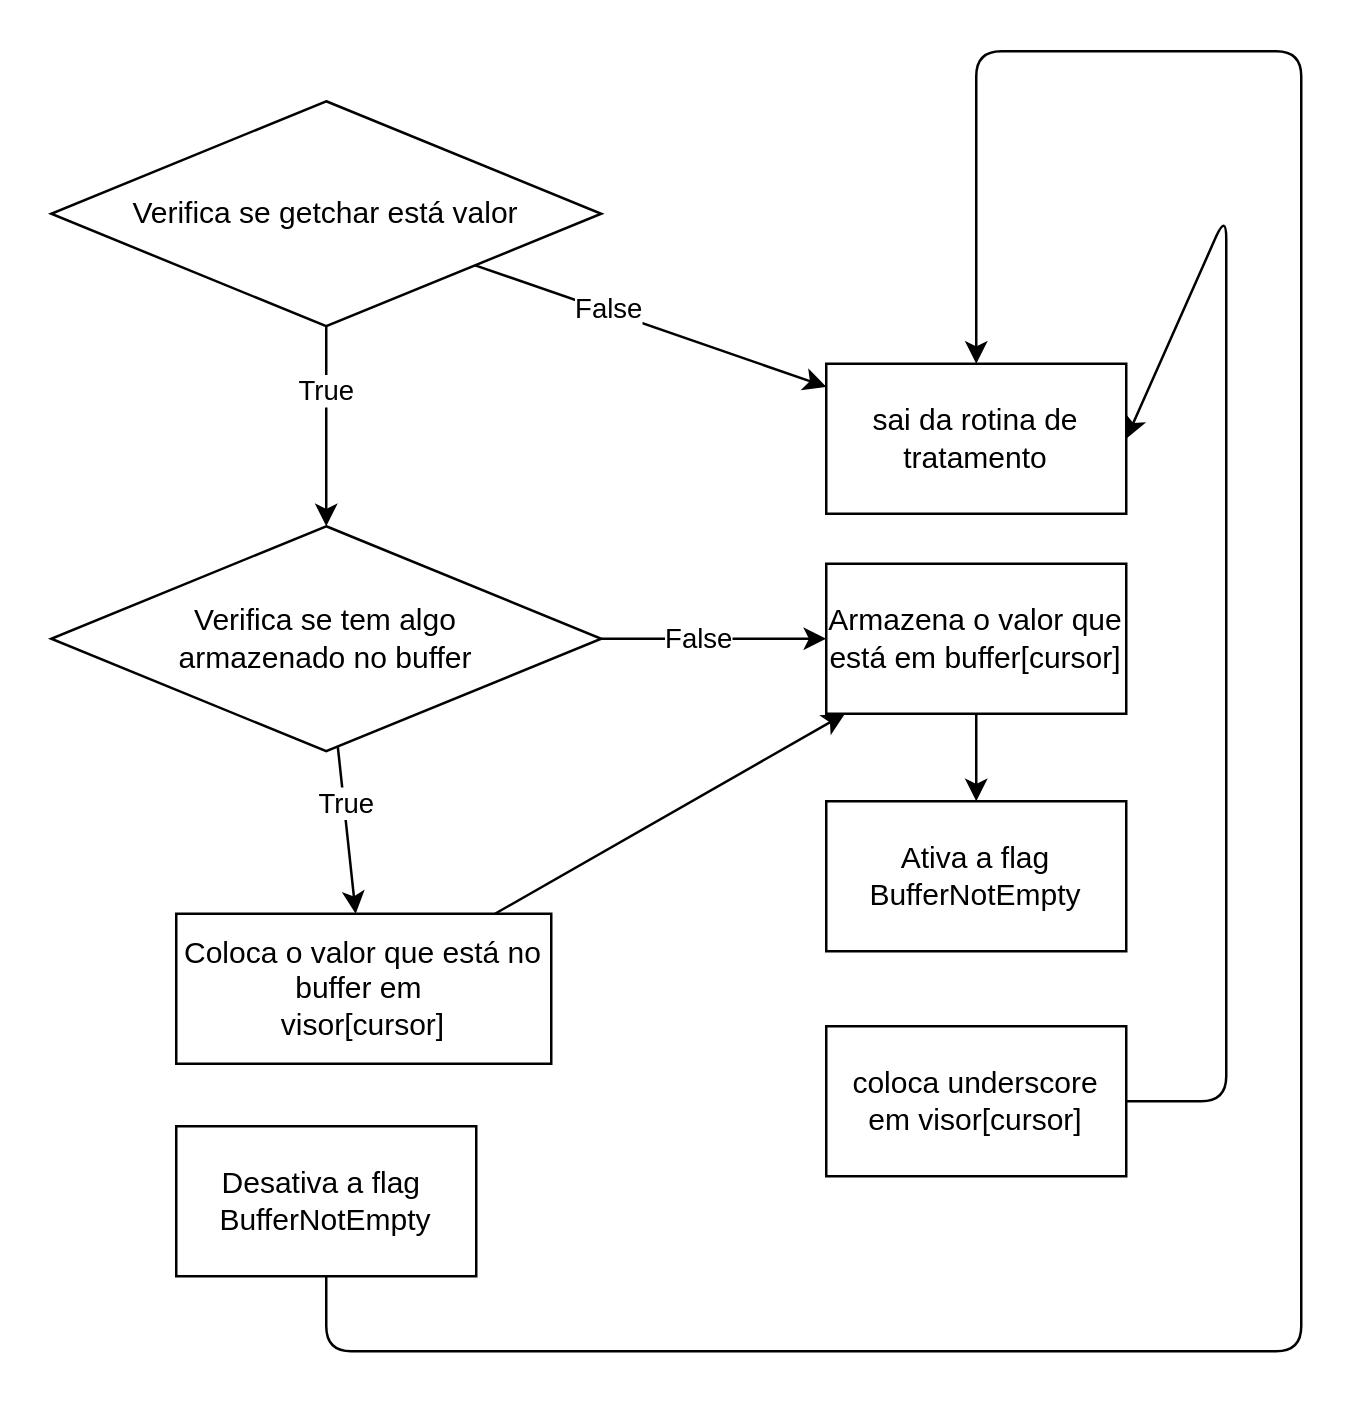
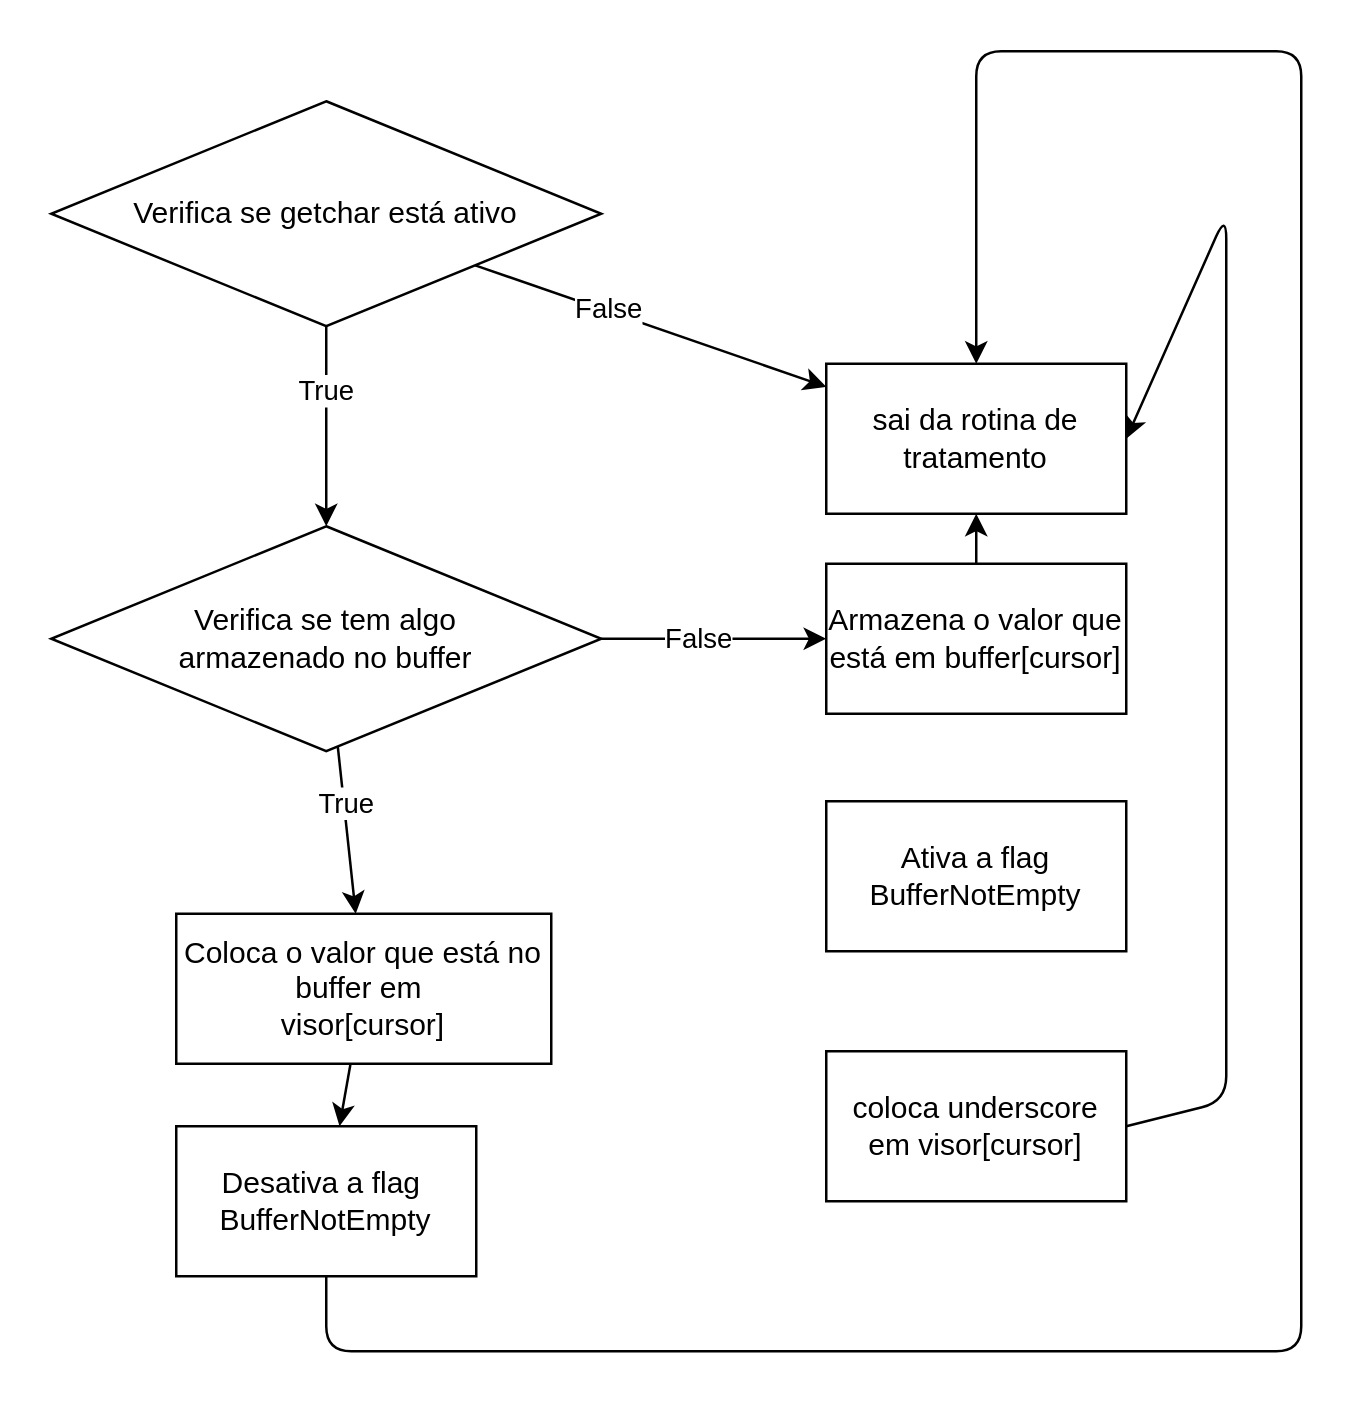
  <mxCell id="0" />
  <mxCell id="1" parent="0" />
  <mxCell id="2" value="" style="edgeStyle=none;html=1;" edge="1" parent="1" source="6" target="7"><mxGeometry relative="1" as="geometry" /></mxCell>
  <mxCell id="3" value="False" style="edgeLabel;html=1;align=center;verticalAlign=middle;resizable=0;points=[];" vertex="1" connectable="0" parent="2"><mxGeometry x="-0.244" y="1" relative="1" as="geometry"><mxPoint as="offset" /></mxGeometry></mxCell>
  <mxCell id="4" value="" style="edgeStyle=none;html=1;" edge="1" parent="1" source="6" target="12"><mxGeometry relative="1" as="geometry" /></mxCell>
  <mxCell id="5" value="True" style="edgeLabel;html=1;align=center;verticalAlign=middle;resizable=0;points=[];" vertex="1" connectable="0" parent="4"><mxGeometry x="-0.375" y="-1" relative="1" as="geometry"><mxPoint as="offset" /></mxGeometry></mxCell>
- <mxCell id="6" value="Verifica se getchar está valor" style="rhombus;whiteSpace=wrap;html=1;" vertex="1" parent="1"><mxGeometry x="20" y="40" width="220" height="90" as="geometry" /></mxCell>
+ <mxCell id="6" value="Verifica se getchar está ativo" style="rhombus;whiteSpace=wrap;html=1;" vertex="1" parent="1"><mxGeometry x="20" y="40" width="220" height="90" as="geometry" /></mxCell>
  <mxCell id="7" value="sai da rotina de tratamento" style="whiteSpace=wrap;html=1;" vertex="1" parent="1"><mxGeometry x="330" y="145" width="120" height="60" as="geometry" /></mxCell>
  <mxCell id="8" value="" style="edgeStyle=none;html=1;" edge="1" parent="1" source="12" target="14"><mxGeometry relative="1" as="geometry" /></mxCell>
  <mxCell id="9" value="False" style="edgeLabel;html=1;align=center;verticalAlign=middle;resizable=0;points=[];" vertex="1" connectable="0" parent="8"><mxGeometry x="-0.154" y="1" relative="1" as="geometry"><mxPoint as="offset" /></mxGeometry></mxCell>
  <mxCell id="10" value="" style="edgeStyle=none;html=1;" edge="1" parent="1" source="12" target="19"><mxGeometry relative="1" as="geometry" /></mxCell>
  <mxCell id="11" value="True" style="edgeLabel;html=1;align=center;verticalAlign=middle;resizable=0;points=[];" vertex="1" connectable="0" parent="10"><mxGeometry x="-0.323" relative="1" as="geometry"><mxPoint as="offset" /></mxGeometry></mxCell>
  <mxCell id="12" value="Verifica se tem algo &lt;br&gt;armazenado no buffer" style="rhombus;whiteSpace=wrap;html=1;" vertex="1" parent="1"><mxGeometry x="20" y="210" width="220" height="90" as="geometry" /></mxCell>
- <mxCell id="13" value="" style="edgeStyle=none;html=1;" edge="1" parent="1" source="14" target="20"><mxGeometry relative="1" as="geometry" /></mxCell>
+ <mxCell id="13" value="" style="edgeStyle=none;html=1;" edge="1" parent="1" source="14" target="7"><mxGeometry relative="1" as="geometry" /></mxCell>
  <mxCell id="14" value="Armazena o valor que está em buffer[cursor]" style="whiteSpace=wrap;html=1;" vertex="1" parent="1"><mxGeometry x="330" y="225" width="120" height="60" as="geometry" /></mxCell>
  <mxCell id="15" style="edgeStyle=none;html=1;exitX=1;exitY=0.5;exitDx=0;exitDy=0;entryX=1;entryY=0.5;entryDx=0;entryDy=0;" edge="1" parent="1" source="16" target="7"><mxGeometry relative="1" as="geometry"><Array as="points"><mxPoint x="490" y="440" /><mxPoint x="490" y="85" /></Array></mxGeometry></mxCell>
- <mxCell id="16" value="coloca underscore&lt;br&gt;em visor[cursor]&lt;br&gt;" style="whiteSpace=wrap;html=1;" vertex="1" parent="1"><mxGeometry x="330" y="410" width="120" height="60" as="geometry" /></mxCell>
+ <mxCell id="16" value="coloca underscore&lt;br&gt;em visor[cursor]&lt;br&gt;" style="whiteSpace=wrap;html=1;" vertex="1" parent="1"><mxGeometry x="330" y="420" width="120" height="60" as="geometry" /></mxCell>
  <mxCell id="17" style="edgeStyle=none;html=1;exitX=0.5;exitY=1;exitDx=0;exitDy=0;entryX=0.5;entryY=0;entryDx=0;entryDy=0;" edge="1" parent="1" source="21" target="7"><mxGeometry relative="1" as="geometry"><Array as="points"><mxPoint x="130" y="540" /><mxPoint x="520" y="540" /><mxPoint x="520" y="20" /><mxPoint x="390" y="20" /></Array></mxGeometry></mxCell>
- <mxCell id="18" value="" style="edgeStyle=none;html=1;" edge="1" parent="1" source="19" target="14"><mxGeometry relative="1" as="geometry" /></mxCell>
+ <mxCell id="18" value="" style="edgeStyle=none;html=1;" edge="1" parent="1" source="19" target="21"><mxGeometry relative="1" as="geometry" /></mxCell>
  <mxCell id="19" value="Coloca o valor que está no buffer em&amp;nbsp;&lt;br&gt;visor[cursor]" style="whiteSpace=wrap;html=1;" vertex="1" parent="1"><mxGeometry x="70" y="365" width="150" height="60" as="geometry" /></mxCell>
  <mxCell id="20" value="Ativa a flag&lt;br&gt;BufferNotEmpty" style="whiteSpace=wrap;html=1;" vertex="1" parent="1"><mxGeometry x="330" y="320" width="120" height="60" as="geometry" /></mxCell>
  <mxCell id="21" value="Desativa a flag&amp;nbsp;&lt;br&gt;BufferNotEmpty" style="whiteSpace=wrap;html=1;" vertex="1" parent="1"><mxGeometry x="70" y="450" width="120" height="60" as="geometry" /></mxCell>
